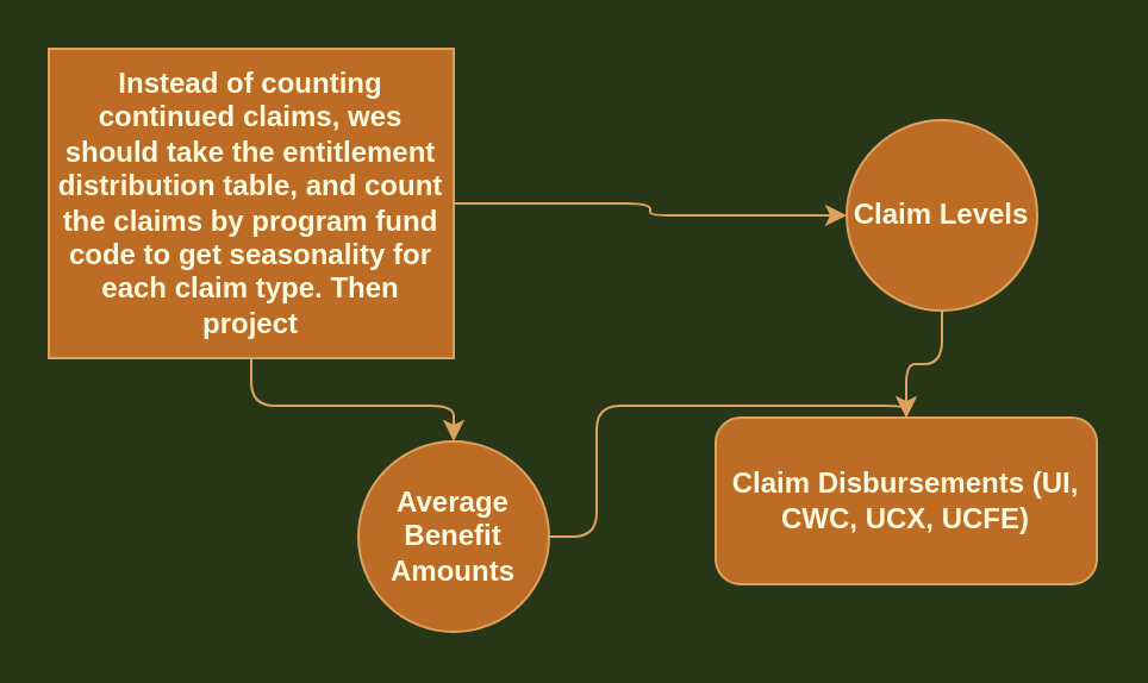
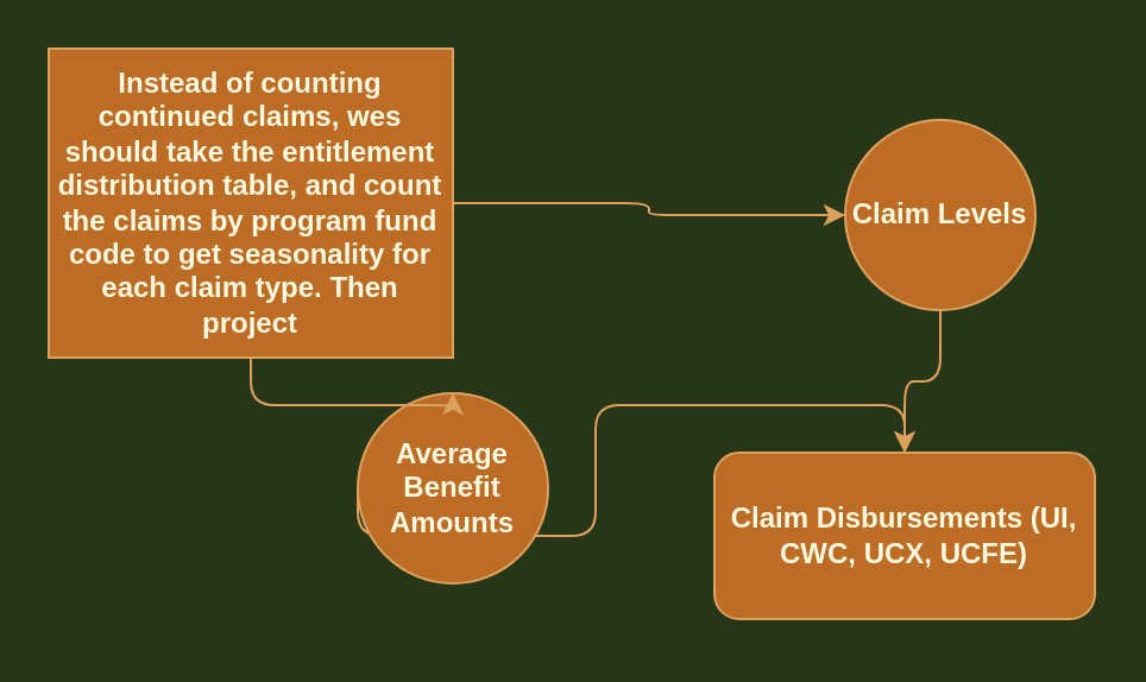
  <mxCell id="0" />
  <mxCell id="1" parent="0" />
- <mxCell id="2" value="&lt;b&gt;Claim Disbursements (UI, CWC, UCX, UCFE)&lt;/b&gt;" style="rounded=1;whiteSpace=wrap;html=1;fontSize=12;glass=0;strokeWidth=1;shadow=0;fillColor=#BC6C25;strokeColor=#DDA15E;fontColor=#FEFAE0;" parent="1" vertex="1"><mxGeometry x="300" y="175" width="160" height="70" as="geometry" /></mxCell>
+ <mxCell id="2" value="&lt;b&gt;Claim Disbursements (UI, CWC, UCX, UCFE)&lt;/b&gt;" style="rounded=1;whiteSpace=wrap;html=1;fontSize=12;glass=0;strokeWidth=1;shadow=0;fillColor=#BC6C25;strokeColor=#DDA15E;fontColor=#FEFAE0;" parent="1" vertex="1"><mxGeometry x="300" y="190" width="160" height="70" as="geometry" /></mxCell>
  <mxCell id="3" value="" style="edgeStyle=orthogonalEdgeStyle;curved=0;rounded=1;sketch=0;orthogonalLoop=1;jettySize=auto;html=1;fontColor=#FEFAE0;strokeColor=#DDA15E;fillColor=#BC6C25;entryX=0.5;entryY=0;entryDx=0;entryDy=0;exitX=0;exitY=0.5;exitDx=0;exitDy=0;endArrow=open;" edge="1" parent="1" source="4" target="2"><mxGeometry relative="1" as="geometry"><mxPoint x="580" y="200" as="targetPoint" /><Array as="points"><mxPoint x="250" y="225" /><mxPoint x="250" y="170" /><mxPoint x="380" y="170" /></Array></mxGeometry></mxCell>
- <mxCell id="4" value="&lt;b&gt;Average Benefit Amounts&lt;/b&gt;" style="ellipse;whiteSpace=wrap;html=1;aspect=fixed;rounded=0;sketch=0;fontColor=#FEFAE0;strokeColor=#DDA15E;fillColor=#BC6C25;" vertex="1" parent="1"><mxGeometry x="150" y="185" width="80" height="80" as="geometry" /></mxCell>
+ <mxCell id="4" value="&lt;b&gt;Average Benefit Amounts&lt;/b&gt;" style="ellipse;whiteSpace=wrap;html=1;aspect=fixed;rounded=0;sketch=0;fontColor=#FEFAE0;strokeColor=#DDA15E;fillColor=#BC6C25;" vertex="1" parent="1"><mxGeometry x="150" y="165" width="80" height="80" as="geometry" /></mxCell>
  <mxCell id="5" value="" style="edgeStyle=orthogonalEdgeStyle;curved=0;rounded=1;sketch=0;orthogonalLoop=1;jettySize=auto;html=1;fontColor=#FEFAE0;strokeColor=#DDA15E;fillColor=#BC6C25;" edge="1" parent="1" source="6" target="2"><mxGeometry relative="1" as="geometry" /></mxCell>
  <mxCell id="6" value="&lt;b&gt;Claim Levels&lt;/b&gt;" style="ellipse;whiteSpace=wrap;html=1;aspect=fixed;rounded=0;sketch=0;fontColor=#FEFAE0;strokeColor=#DDA15E;fillColor=#BC6C25;" vertex="1" parent="1"><mxGeometry x="355" y="50" width="80" height="80" as="geometry" /></mxCell>
  <mxCell id="7" value="" style="edgeStyle=orthogonalEdgeStyle;curved=0;rounded=1;sketch=0;orthogonalLoop=1;jettySize=auto;html=1;fontColor=#FEFAE0;strokeColor=#DDA15E;fillColor=#BC6C25;" edge="1" parent="1" source="9" target="6"><mxGeometry relative="1" as="geometry" /></mxCell>
  <mxCell id="8" value="" style="edgeStyle=orthogonalEdgeStyle;curved=0;rounded=1;sketch=0;orthogonalLoop=1;jettySize=auto;html=1;fontColor=#FEFAE0;strokeColor=#DDA15E;fillColor=#BC6C25;" edge="1" parent="1" source="9" target="4"><mxGeometry relative="1" as="geometry" /></mxCell>
  <mxCell id="9" value="&lt;b&gt;Instead of counting continued claims, wes should take the entitlement distribution table, and count the claims by program fund code to get seasonality for each claim type. Then project&lt;/b&gt;" style="whiteSpace=wrap;html=1;fillColor=#BC6C25;strokeColor=#DDA15E;fontColor=#FEFAE0;rounded=0;sketch=0;" vertex="1" parent="1"><mxGeometry x="20" y="20" width="170" height="130" as="geometry" /></mxCell>
